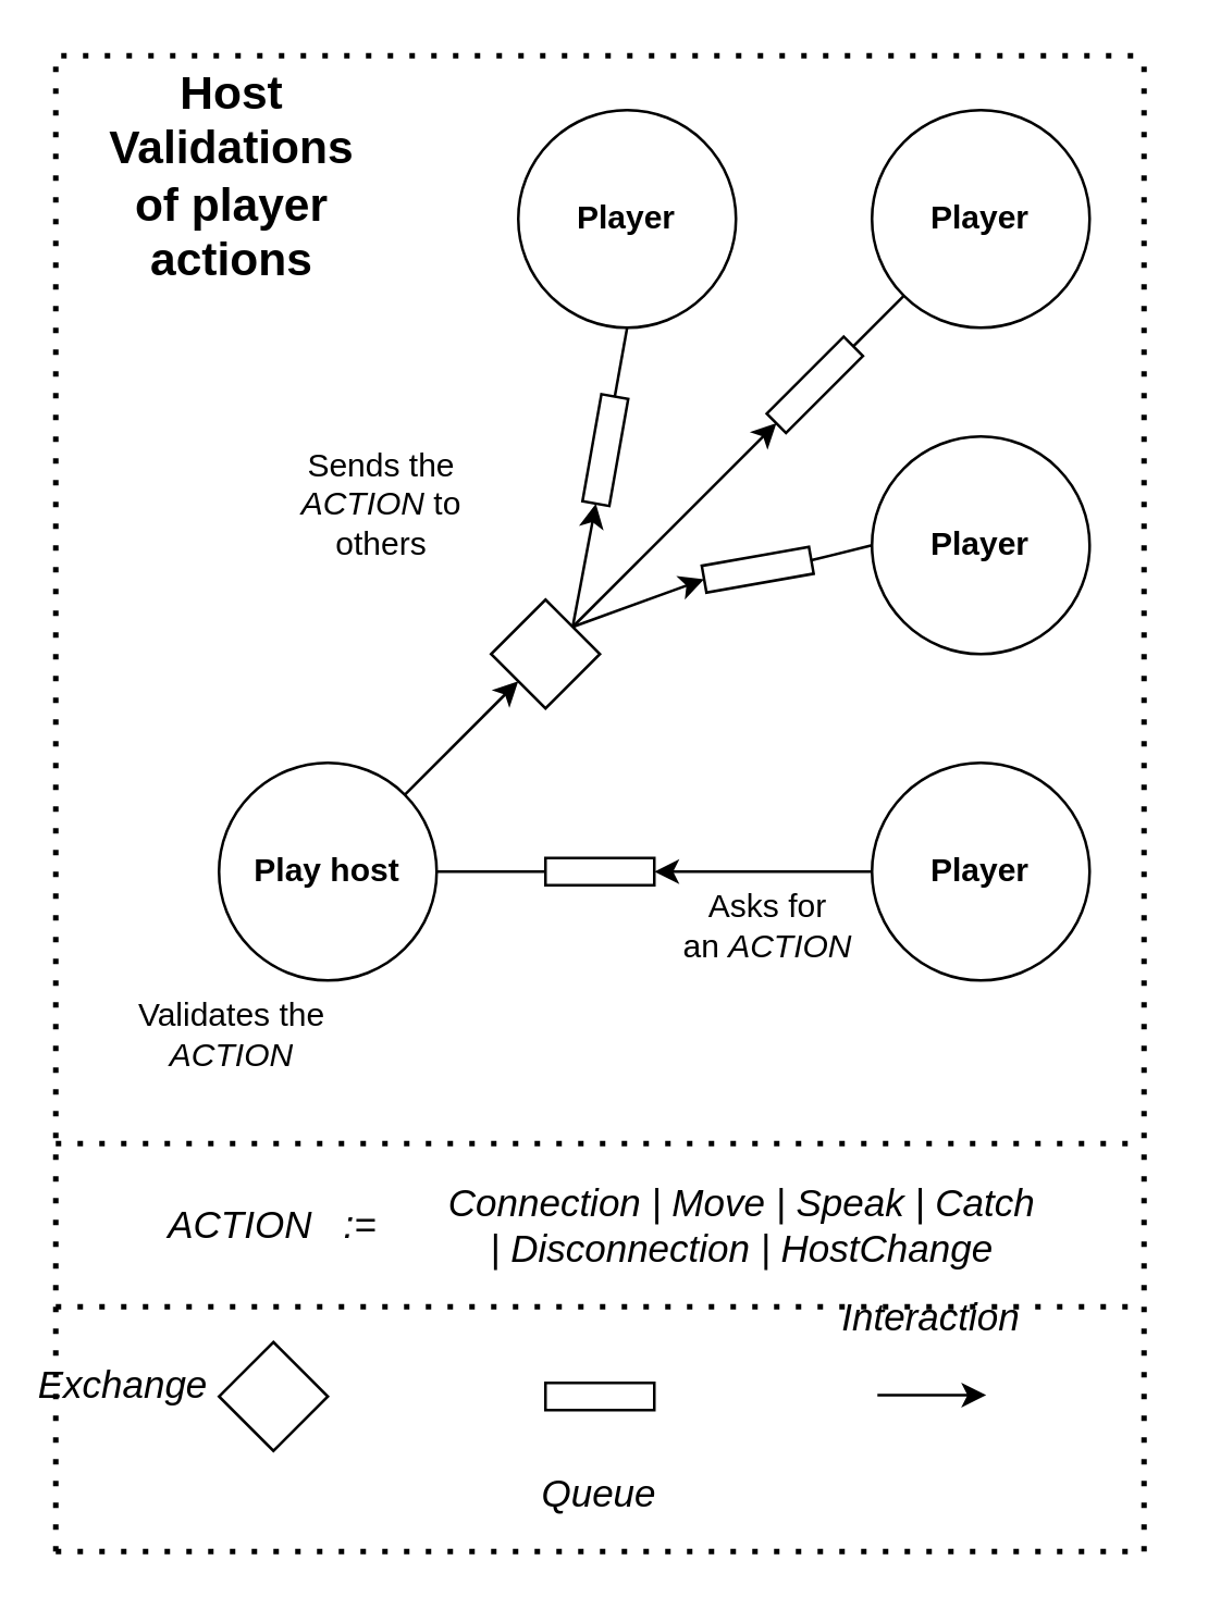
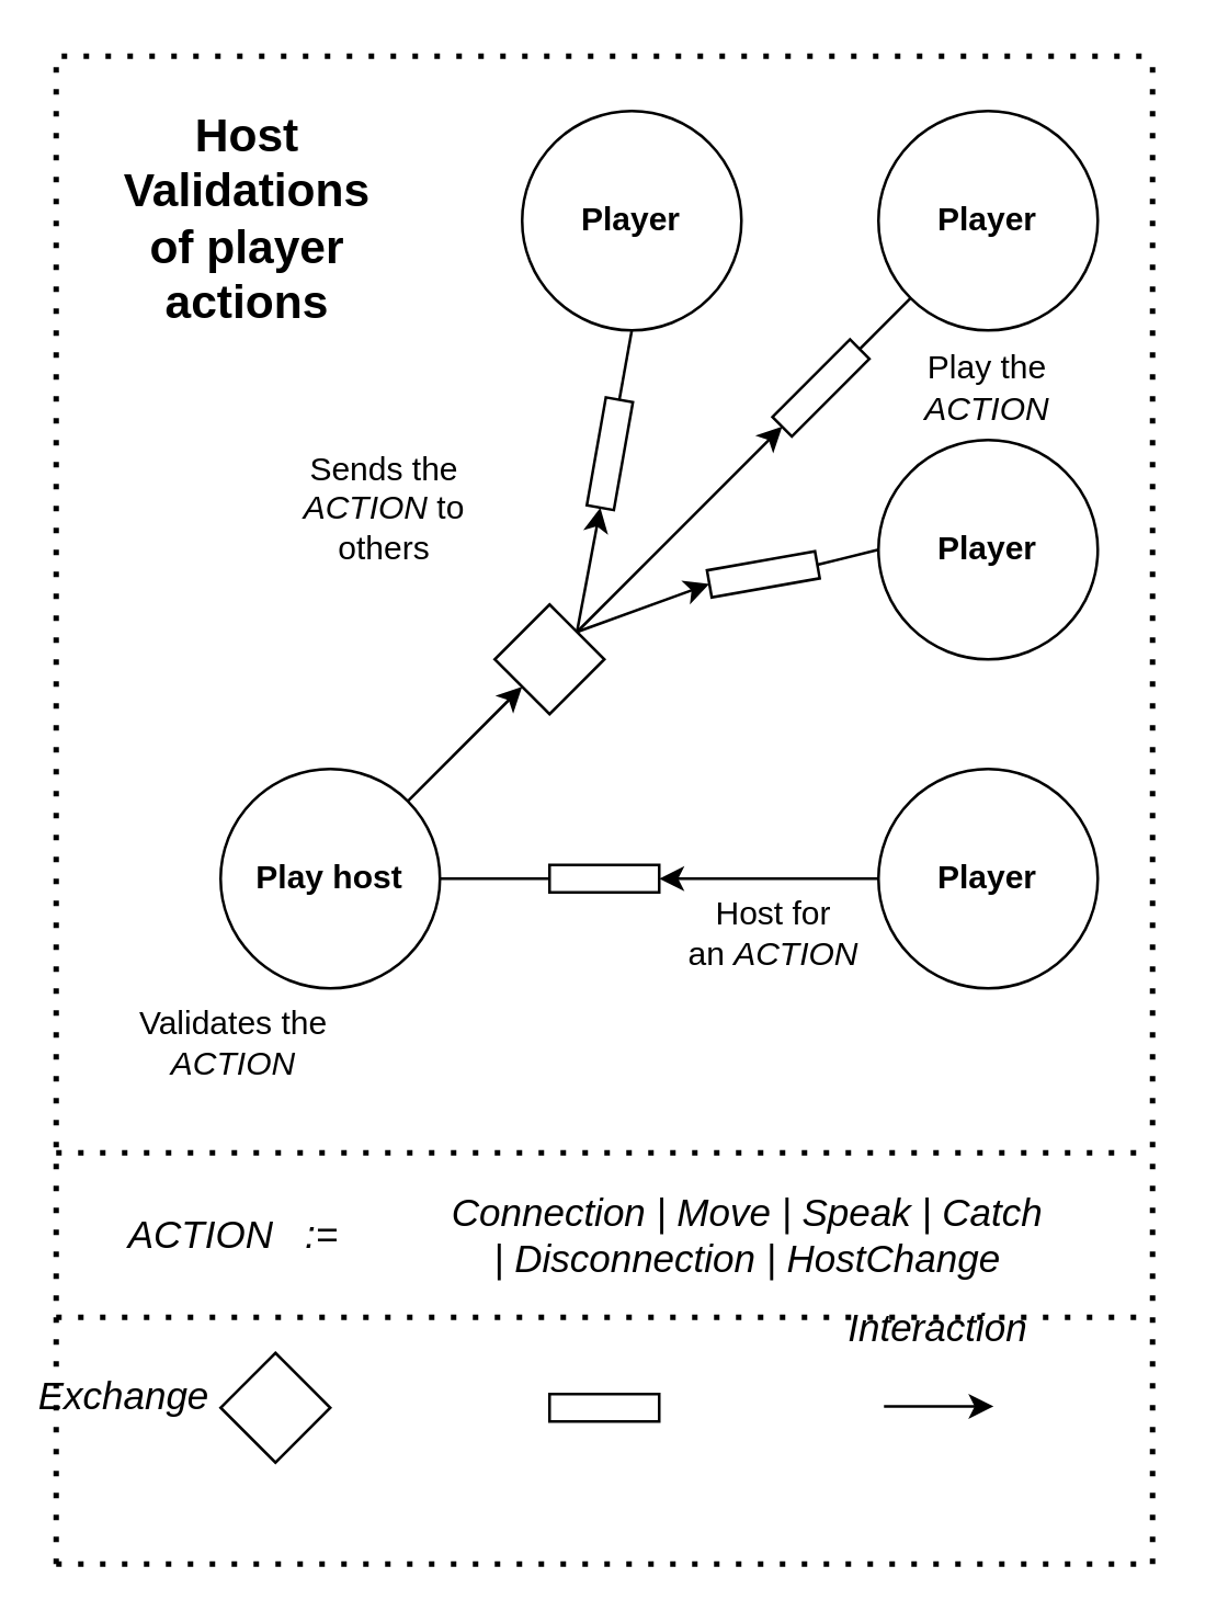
  <mxCell id="0" />
  <mxCell id="1" parent="0" />
  <mxCell id="2" value="&lt;b&gt;Play host&lt;/b&gt;" style="ellipse;whiteSpace=wrap;html=1;aspect=fixed;" vertex="1" parent="1"><mxGeometry x="80" y="280" width="80" height="80" as="geometry" /></mxCell>
  <mxCell id="3" value="&lt;b&gt;Player&lt;br&gt;&lt;/b&gt;" style="ellipse;whiteSpace=wrap;html=1;aspect=fixed;" vertex="1" parent="1"><mxGeometry x="320" y="280" width="80" height="80" as="geometry" /></mxCell>
  <mxCell id="4" value="&lt;b&gt;Player&lt;br&gt;&lt;/b&gt;" style="ellipse;whiteSpace=wrap;html=1;aspect=fixed;" vertex="1" parent="1"><mxGeometry x="320" y="160" width="80" height="80" as="geometry" /></mxCell>
  <mxCell id="5" value="" style="rhombus;whiteSpace=wrap;html=1;" vertex="1" parent="1"><mxGeometry x="180" y="220" width="40" height="40" as="geometry" /></mxCell>
  <mxCell id="6" value="" style="endArrow=none;html=1;exitX=1;exitY=0.5;exitDx=0;exitDy=0;" edge="1" parent="1" source="2"><mxGeometry width="50" height="50" relative="1" as="geometry"><mxPoint x="200" y="360" as="sourcePoint" /><mxPoint x="200" y="320" as="targetPoint" /></mxGeometry></mxCell>
  <mxCell id="7" value="" style="rounded=0;whiteSpace=wrap;html=1;" vertex="1" parent="1"><mxGeometry x="200" y="315" width="40" height="10" as="geometry" /></mxCell>
  <mxCell id="8" value="" style="endArrow=classic;html=1;exitX=0;exitY=0.5;exitDx=0;exitDy=0;entryX=1;entryY=0.5;entryDx=0;entryDy=0;" edge="1" parent="1" source="3" target="7"><mxGeometry width="50" height="50" relative="1" as="geometry"><mxPoint x="250" y="430" as="sourcePoint" /><mxPoint x="280" y="350" as="targetPoint" /></mxGeometry></mxCell>
  <mxCell id="9" value="" style="endArrow=classic;html=1;exitX=1;exitY=0;exitDx=0;exitDy=0;entryX=0;entryY=1;entryDx=0;entryDy=0;" edge="1" parent="1" source="2" target="5"><mxGeometry width="50" height="50" relative="1" as="geometry"><mxPoint x="100" y="270" as="sourcePoint" /><mxPoint x="150" y="220" as="targetPoint" /></mxGeometry></mxCell>
- <mxCell id="10" value="Asks for an&amp;nbsp;&lt;i&gt;ACTION&lt;/i&gt;" style="text;html=1;strokeColor=none;fillColor=none;align=center;verticalAlign=middle;whiteSpace=wrap;rounded=0;" vertex="1" parent="1"><mxGeometry x="242" y="330" width="80" height="20" as="geometry" /></mxCell>
+ <mxCell id="10" value="Host for an&amp;nbsp;&lt;i&gt;ACTION&lt;/i&gt;" style="text;html=1;strokeColor=none;fillColor=none;align=center;verticalAlign=middle;whiteSpace=wrap;rounded=0;" vertex="1" parent="1"><mxGeometry x="242" y="330" width="80" height="20" as="geometry" /></mxCell>
  <mxCell id="11" value="Validates the &lt;i&gt;ACTION&lt;/i&gt;" style="text;html=1;strokeColor=none;fillColor=none;align=center;verticalAlign=middle;whiteSpace=wrap;rounded=0;" vertex="1" parent="1"><mxGeometry x="45" y="370" width="80" height="20" as="geometry" /></mxCell>
  <mxCell id="12" value="Sends the &lt;i&gt;ACTION&lt;/i&gt;&amp;nbsp;to others" style="text;html=1;strokeColor=none;fillColor=none;align=center;verticalAlign=middle;whiteSpace=wrap;rounded=0;" vertex="1" parent="1"><mxGeometry x="100" y="160" width="80" height="50" as="geometry" /></mxCell>
  <mxCell id="13" value="&lt;b&gt;Player&lt;br&gt;&lt;/b&gt;" style="ellipse;whiteSpace=wrap;html=1;aspect=fixed;" vertex="1" parent="1"><mxGeometry x="190" y="40" width="80" height="80" as="geometry" /></mxCell>
  <mxCell id="14" value="&lt;b&gt;Player&lt;br&gt;&lt;/b&gt;" style="ellipse;whiteSpace=wrap;html=1;aspect=fixed;" vertex="1" parent="1"><mxGeometry x="320" y="40" width="80" height="80" as="geometry" /></mxCell>
  <mxCell id="15" value="" style="rounded=0;whiteSpace=wrap;html=1;rotation=-45;" vertex="1" parent="1"><mxGeometry x="279" y="136" width="40" height="10" as="geometry" /></mxCell>
  <mxCell id="16" value="" style="rounded=0;whiteSpace=wrap;html=1;rotation=-80;" vertex="1" parent="1"><mxGeometry x="202" y="160" width="40" height="10" as="geometry" /></mxCell>
  <mxCell id="17" value="" style="rounded=0;whiteSpace=wrap;html=1;rotation=80;direction=south;" vertex="1" parent="1"><mxGeometry x="273" y="189" width="10" height="40" as="geometry" /></mxCell>
  <mxCell id="18" value="" style="endArrow=none;html=1;entryX=0.5;entryY=1;entryDx=0;entryDy=0;exitX=1;exitY=0.5;exitDx=0;exitDy=0;" edge="1" parent="1" source="16" target="13"><mxGeometry width="50" height="50" relative="1" as="geometry"><mxPoint x="90" y="190" as="sourcePoint" /><mxPoint x="140" y="140" as="targetPoint" /></mxGeometry></mxCell>
  <mxCell id="19" value="" style="endArrow=none;html=1;entryX=0;entryY=1;entryDx=0;entryDy=0;exitX=1;exitY=0.5;exitDx=0;exitDy=0;" edge="1" parent="1" source="15" target="14"><mxGeometry width="50" height="50" relative="1" as="geometry"><mxPoint x="460" y="150" as="sourcePoint" /><mxPoint x="510" y="100" as="targetPoint" /></mxGeometry></mxCell>
  <mxCell id="20" value="" style="endArrow=none;html=1;entryX=0;entryY=0.5;entryDx=0;entryDy=0;exitX=0;exitY=0.5;exitDx=0;exitDy=0;" edge="1" parent="1" source="17" target="4"><mxGeometry width="50" height="50" relative="1" as="geometry"><mxPoint x="230" y="290" as="sourcePoint" /><mxPoint x="280" y="240" as="targetPoint" /></mxGeometry></mxCell>
  <mxCell id="21" value="" style="endArrow=classic;html=1;entryX=0;entryY=0.5;entryDx=0;entryDy=0;exitX=1;exitY=0;exitDx=0;exitDy=0;" edge="1" parent="1" source="5" target="16"><mxGeometry width="50" height="50" relative="1" as="geometry"><mxPoint x="120" y="220" as="sourcePoint" /><mxPoint x="170" y="170" as="targetPoint" /></mxGeometry></mxCell>
  <mxCell id="22" value="" style="endArrow=classic;html=1;entryX=0;entryY=0.5;entryDx=0;entryDy=0;" edge="1" parent="1" target="15"><mxGeometry width="50" height="50" relative="1" as="geometry"><mxPoint x="210" y="230" as="sourcePoint" /><mxPoint x="280" y="250" as="targetPoint" /></mxGeometry></mxCell>
  <mxCell id="23" value="" style="endArrow=classic;html=1;entryX=1;entryY=0.5;entryDx=0;entryDy=0;exitX=1;exitY=0;exitDx=0;exitDy=0;" edge="1" parent="1" source="5" target="17"><mxGeometry width="50" height="50" relative="1" as="geometry"><mxPoint x="250" y="320" as="sourcePoint" /><mxPoint x="300" y="270" as="targetPoint" /></mxGeometry></mxCell>
- <mxCell id="25" value="&lt;b&gt;&lt;font style=&quot;font-size: 17px&quot;&gt;Host Validations of player actions&lt;/font&gt;&lt;/b&gt;" style="text;html=1;strokeColor=none;fillColor=none;align=center;verticalAlign=middle;whiteSpace=wrap;rounded=0;" vertex="1" parent="1"><mxGeometry x="35" y="25" width="100" height="80" as="geometry" /></mxCell>
+ <mxCell id="24" value="Play the &lt;i&gt;ACTION&lt;/i&gt;" style="text;html=1;strokeColor=none;fillColor=none;align=center;verticalAlign=middle;whiteSpace=wrap;rounded=0;" vertex="1" parent="1"><mxGeometry x="325" y="131" width="70" height="20" as="geometry" /></mxCell>
+ <mxCell id="25" value="&lt;b&gt;&lt;font style=&quot;font-size: 17px&quot;&gt;Host Validations of player actions&lt;/font&gt;&lt;/b&gt;" style="text;html=1;strokeColor=none;fillColor=none;align=center;verticalAlign=middle;whiteSpace=wrap;rounded=0;" vertex="1" parent="1"><mxGeometry x="40" y="40" width="100" height="80" as="geometry" /></mxCell>
  <mxCell id="26" value="&lt;i&gt;&lt;font style=&quot;font-size: 14px&quot;&gt;Connection | Move | Speak | Catch | Disconnection | HostChange&lt;/font&gt;&lt;/i&gt;" style="text;html=1;strokeColor=none;fillColor=none;align=center;verticalAlign=middle;whiteSpace=wrap;rounded=0;" vertex="1" parent="1"><mxGeometry x="160" y="440" width="225" height="20" as="geometry" /></mxCell>
  <mxCell id="27" value="" style="rhombus;whiteSpace=wrap;html=1;" vertex="1" parent="1"><mxGeometry x="80" y="493" width="40" height="40" as="geometry" /></mxCell>
  <mxCell id="28" value="&lt;i&gt;&lt;font style=&quot;font-size: 14px&quot;&gt;Exchange&lt;/font&gt;&lt;/i&gt;" style="text;html=1;strokeColor=none;fillColor=none;align=center;verticalAlign=middle;whiteSpace=wrap;rounded=0;" vertex="1" parent="1"><mxGeometry x="25" y="499" width="40" height="20" as="geometry" /></mxCell>
  <mxCell id="29" value="" style="rounded=0;whiteSpace=wrap;html=1;" vertex="1" parent="1"><mxGeometry x="200" y="508" width="40" height="10" as="geometry" /></mxCell>
- <mxCell id="30" value="&lt;i&gt;&lt;font style=&quot;font-size: 14px&quot;&gt;Queue&lt;/font&gt;&lt;/i&gt;" style="text;html=1;strokeColor=none;fillColor=none;align=center;verticalAlign=middle;whiteSpace=wrap;rounded=0;" vertex="1" parent="1"><mxGeometry x="200" y="539" width="40" height="20" as="geometry" /></mxCell>
  <mxCell id="31" value="" style="endArrow=classic;html=1;" edge="1" parent="1"><mxGeometry width="50" height="50" relative="1" as="geometry"><mxPoint x="322" y="512.5" as="sourcePoint" /><mxPoint x="362" y="512.5" as="targetPoint" /></mxGeometry></mxCell>
  <mxCell id="32" value="&lt;i&gt;&lt;font style=&quot;font-size: 14px&quot;&gt;Interaction&lt;/font&gt;&lt;/i&gt;" style="text;html=1;strokeColor=none;fillColor=none;align=center;verticalAlign=middle;whiteSpace=wrap;rounded=0;" vertex="1" parent="1"><mxGeometry x="322" y="474" width="40" height="20" as="geometry" /></mxCell>
  <mxCell id="33" value="" style="endArrow=none;dashed=1;html=1;dashPattern=1 3;strokeWidth=2;" edge="1" parent="1"><mxGeometry width="50" height="50" relative="1" as="geometry"><mxPoint x="20" y="570" as="sourcePoint" /><mxPoint x="20" y="20" as="targetPoint" /></mxGeometry></mxCell>
  <mxCell id="34" value="" style="endArrow=none;dashed=1;html=1;dashPattern=1 3;strokeWidth=2;" edge="1" parent="1"><mxGeometry width="50" height="50" relative="1" as="geometry"><mxPoint x="420" y="570" as="sourcePoint" /><mxPoint x="420" y="20" as="targetPoint" /></mxGeometry></mxCell>
  <mxCell id="35" value="" style="endArrow=none;dashed=1;html=1;dashPattern=1 3;strokeWidth=2;" edge="1" parent="1"><mxGeometry width="50" height="50" relative="1" as="geometry"><mxPoint x="20" y="570" as="sourcePoint" /><mxPoint x="420" y="570" as="targetPoint" /></mxGeometry></mxCell>
  <mxCell id="36" value="" style="endArrow=none;dashed=1;html=1;dashPattern=1 3;strokeWidth=2;" edge="1" parent="1"><mxGeometry width="50" height="50" relative="1" as="geometry"><mxPoint x="22" y="20" as="sourcePoint" /><mxPoint x="422" y="20" as="targetPoint" /></mxGeometry></mxCell>
  <mxCell id="37" value="" style="endArrow=none;dashed=1;html=1;dashPattern=1 3;strokeWidth=2;" edge="1" parent="1"><mxGeometry width="50" height="50" relative="1" as="geometry"><mxPoint x="20" y="420" as="sourcePoint" /><mxPoint x="420" y="420" as="targetPoint" /></mxGeometry></mxCell>
- <mxCell id="38" value="&lt;i style=&quot;font-size: 14px&quot;&gt;ACTION&amp;nbsp; &amp;nbsp;:=&lt;/i&gt;" style="text;html=1;strokeColor=none;fillColor=none;align=center;verticalAlign=middle;whiteSpace=wrap;rounded=0;" vertex="1" parent="1"><mxGeometry x="60" y="440" width="80" height="20" as="geometry" /></mxCell>
+ <mxCell id="38" value="&lt;i style=&quot;font-size: 14px&quot;&gt;ACTION&amp;nbsp; &amp;nbsp;:=&lt;/i&gt;" style="text;html=1;strokeColor=none;fillColor=none;align=center;verticalAlign=middle;whiteSpace=wrap;rounded=0;" vertex="1" parent="1"><mxGeometry x="45" y="440" width="80" height="20" as="geometry" /></mxCell>
  <mxCell id="39" value="" style="endArrow=none;dashed=1;html=1;dashPattern=1 3;strokeWidth=2;" edge="1" parent="1"><mxGeometry width="50" height="50" relative="1" as="geometry"><mxPoint x="20" y="480" as="sourcePoint" /><mxPoint x="420" y="480" as="targetPoint" /></mxGeometry></mxCell>
